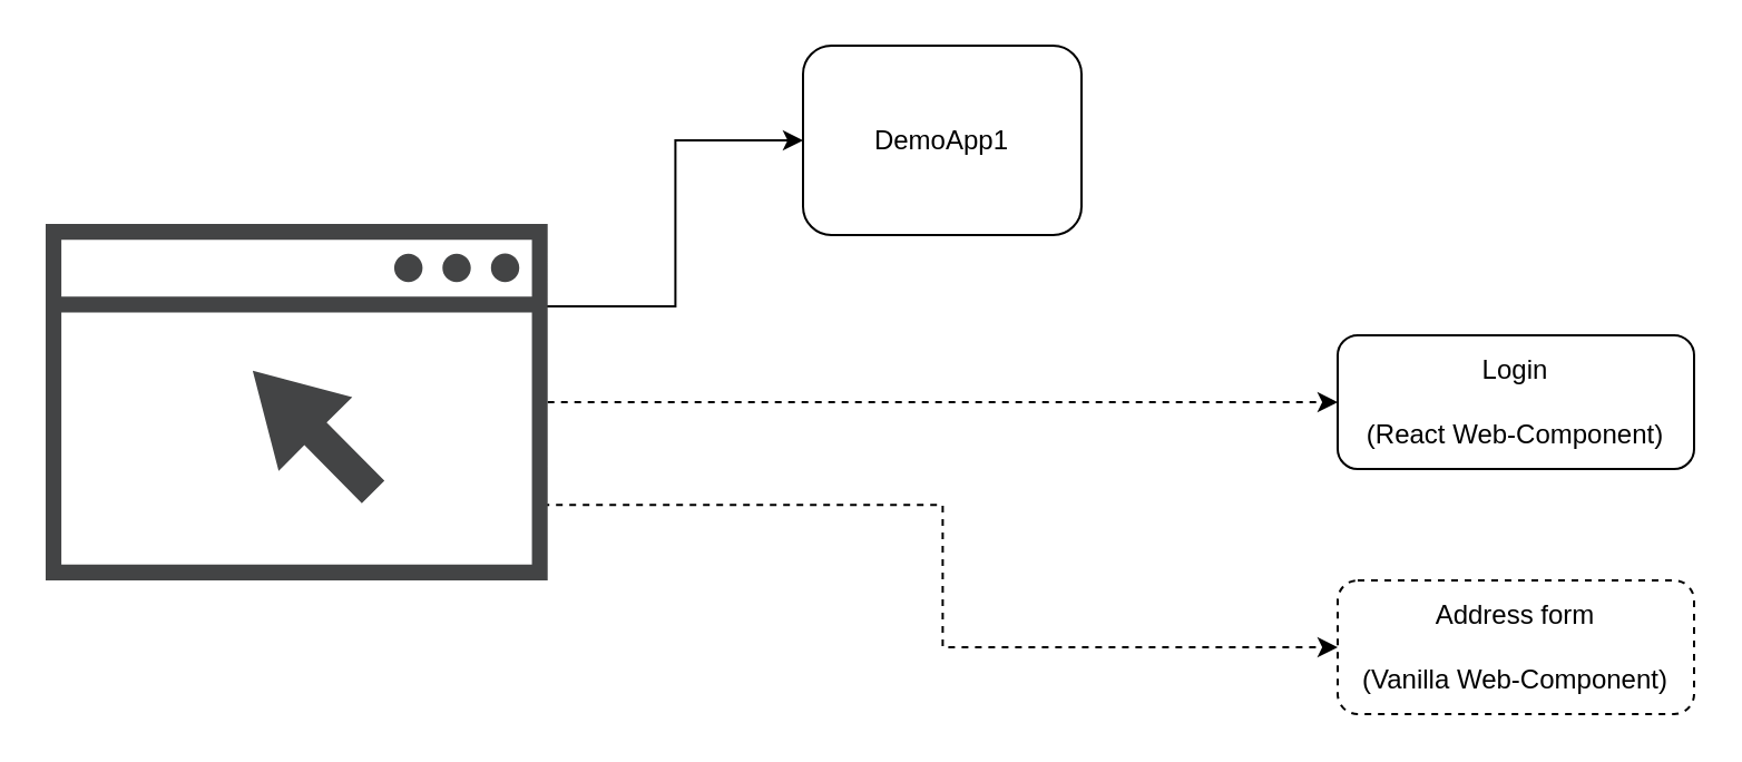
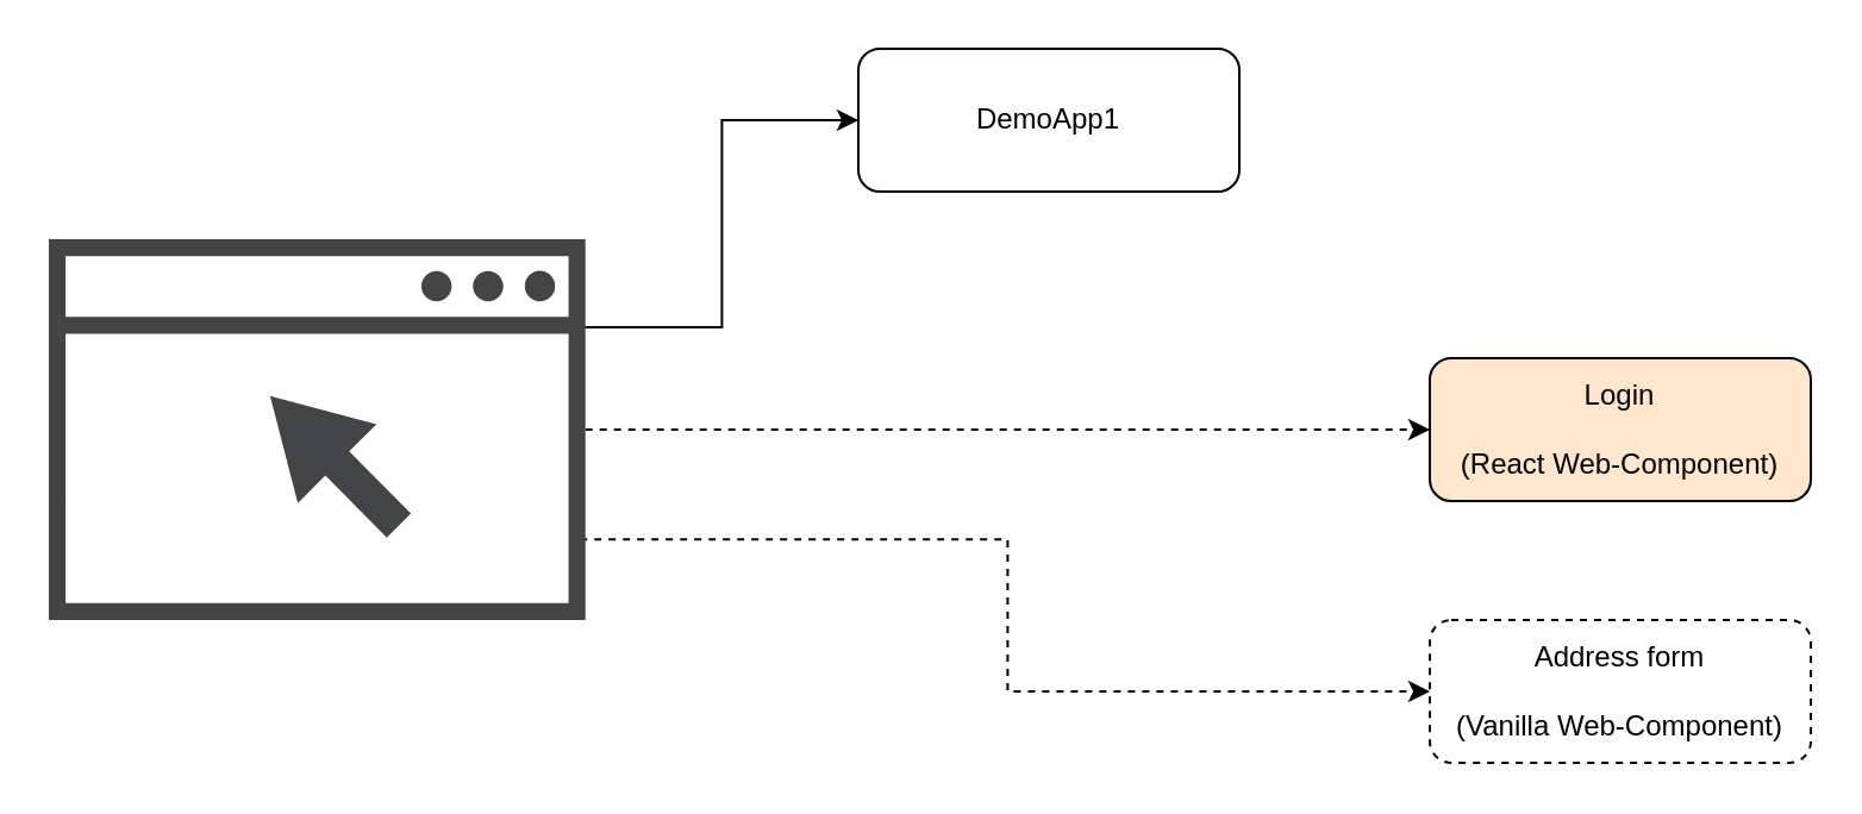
  <mxCell id="0" />
  <mxCell id="1" parent="0" />
- <mxCell id="2" value="DemoApp1" style="rounded=1;whiteSpace=wrap;html=1;" vertex="1" parent="1"><mxGeometry x="360" y="20" width="125" height="85" as="geometry" /></mxCell>
+ <mxCell id="2" value="DemoApp1" style="rounded=1;whiteSpace=wrap;html=1;" vertex="1" parent="1"><mxGeometry x="360" y="20" width="160" height="60" as="geometry" /></mxCell>
  <mxCell id="3" style="edgeStyle=orthogonalEdgeStyle;rounded=0;orthogonalLoop=1;jettySize=auto;html=1;entryX=0;entryY=0.5;entryDx=0;entryDy=0;exitX=0.985;exitY=0.231;exitDx=0;exitDy=0;exitPerimeter=0;" edge="1" parent="1" source="6" target="2"><mxGeometry relative="1" as="geometry" /></mxCell>
  <mxCell id="4" style="edgeStyle=orthogonalEdgeStyle;rounded=0;orthogonalLoop=1;jettySize=auto;html=1;entryX=0;entryY=0.5;entryDx=0;entryDy=0;dashed=1;" edge="1" parent="1" source="6" target="7"><mxGeometry relative="1" as="geometry" /></mxCell>
  <mxCell id="5" style="edgeStyle=orthogonalEdgeStyle;rounded=0;orthogonalLoop=1;jettySize=auto;html=1;exitX=0.99;exitY=0.788;exitDx=0;exitDy=0;exitPerimeter=0;dashed=1;" edge="1" parent="1" source="6" target="8"><mxGeometry relative="1" as="geometry"><mxPoint x="280" y="230" as="sourcePoint" /></mxGeometry></mxCell>
  <mxCell id="6" value="" style="sketch=0;pointerEvents=1;shadow=0;dashed=0;html=1;strokeColor=none;fillColor=#434445;aspect=fixed;labelPosition=center;verticalLabelPosition=bottom;verticalAlign=top;align=center;outlineConnect=0;shape=mxgraph.vvd.web_browser;" vertex="1" parent="1"><mxGeometry x="20" y="100" width="225.35" height="160" as="geometry" /></mxCell>
- <mxCell id="7" value="Login&lt;br&gt;&lt;br&gt;(React Web-Component)" style="rounded=1;whiteSpace=wrap;html=1;" vertex="1" parent="1"><mxGeometry x="600" y="150" width="160" height="60" as="geometry" /></mxCell>
+ <mxCell id="7" value="Login&lt;br&gt;&lt;br&gt;(React Web-Component)" style="rounded=1;whiteSpace=wrap;html=1;fillColor=#ffe6cc;" vertex="1" parent="1"><mxGeometry x="600" y="150" width="160" height="60" as="geometry" /></mxCell>
  <mxCell id="8" value="Address form&lt;br&gt;&lt;br&gt;(Vanilla Web-Component)" style="rounded=1;whiteSpace=wrap;html=1;dashed=1;" vertex="1" parent="1"><mxGeometry x="600" y="260" width="160" height="60" as="geometry" /></mxCell>
